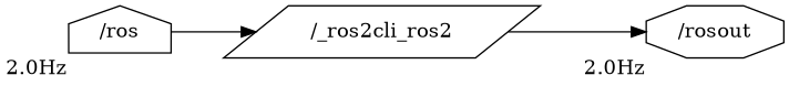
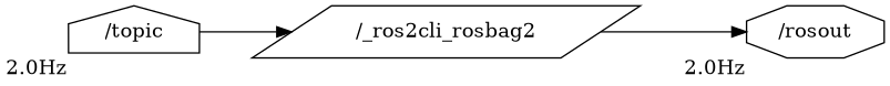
  strict digraph {
    rankdir=LR
    node [xlabel="2.0Hz"]
-   n1 [label="/_ros2cli_ros2" shape=parallelogram xlabel=""]
+   n1 [label="/_ros2cli_rosbag2" shape=parallelogram xlabel=""]
    n2 [label="/rosout" shape=octagon]
-   n3 [label="/ros" shape=house]
+   n3 [label="/topic" shape=house]
    n1 -> n2 [minlen=2]
    n3 -> n1 [minlen=1]
  }
